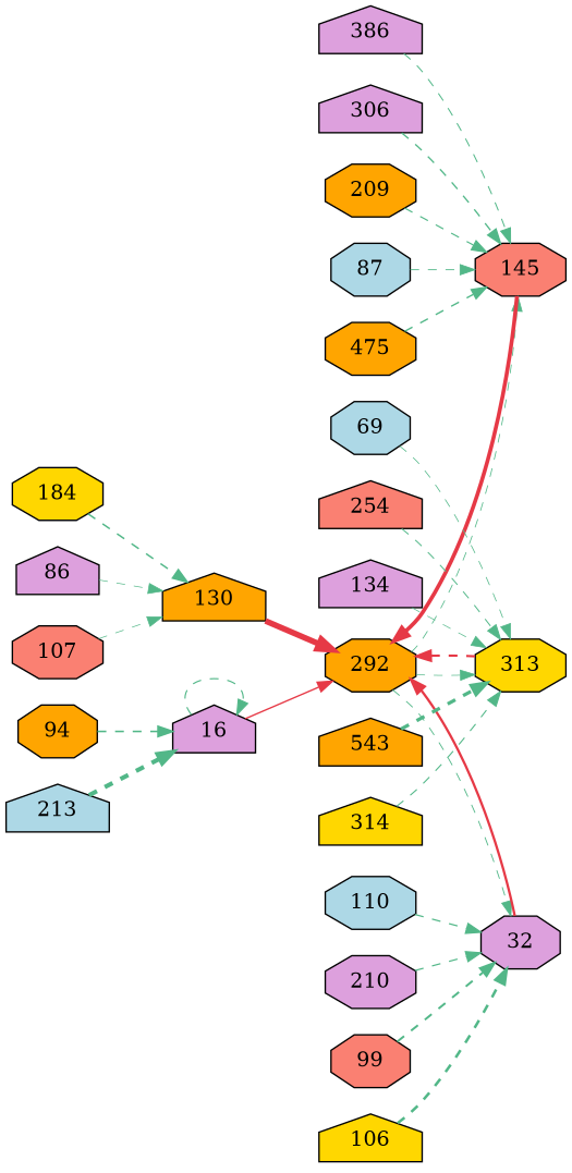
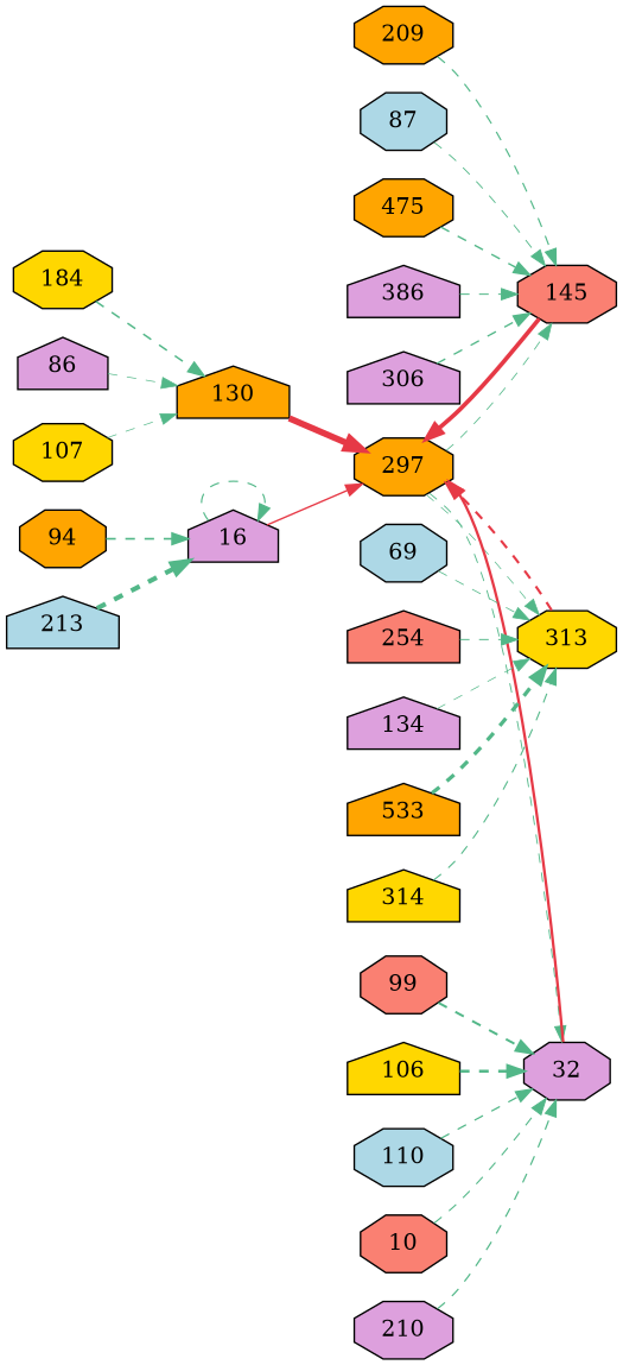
  digraph {
    rankdir=LR
    node [fillcolor=plum shape=octagon style=filled]
    edge [color="#52b788" penwidth=0.50 style=dashed]
    n1 [fillcolor=orange label=130 shape=house]
-   n2 [fillcolor=orange label=292]
+   n2 [fillcolor=orange label=297]
    n3 [fillcolor=salmon label=145]
    n4 [fillcolor=gold label=313]
    n5 [label=32]
    n6 [label=386 shape=house]
    n7 [label=134 shape=house]
+   n8 [fillcolor=salmon label=10]
    n9 [label=16 shape=house]
-   n10 [fillcolor=orange label=543 shape=house]
+   n10 [fillcolor=orange label=533 shape=house]
    n11 [fillcolor=gold label=184]
    n12 [fillcolor=gold label=314 shape=house]
    n13 [label=306 shape=house]
    n14 [fillcolor=lightblue label=69]
    n15 [fillcolor=orange label=209]
    n16 [label=210]
    n17 [fillcolor=lightblue label=213 shape=house]
    n18 [label=86 shape=house]
    n19 [fillcolor=lightblue label=87]
    n20 [fillcolor=orange label=475]
    n21 [fillcolor=orange label=94]
    n22 [fillcolor=salmon label=99]
    n23 [fillcolor=gold label=106 shape=house]
-   n24 [fillcolor=salmon label=107]
+   n24 [fillcolor=gold label=107]
    n25 [fillcolor=lightblue label=110]
    n26 [fillcolor=salmon label=254 shape=house]
    n1 -> n2 [color="#e63946" penwidth=4.00 style=""]
    n2 -> n3 [penwidth=0.58]
    n2 -> n4
    n2 -> n5 [penwidth=0.65]
    n3 -> n2 [color="#e63946" penwidth=2.67 style=""]
    n4 -> n2 [color="#e63946" penwidth=1.54]
    n5 -> n2 [color="#e63946" penwidth=1.67 style=""]
    n6 -> n3 [penwidth=0.74]
    n7 -> n4
+   n8 -> n5 [penwidth=0.79]
    n9 -> n2 [color="#e63946" penwidth=1.00 style=""]
    n9 -> n9 [penwidth=0.84]
    n10 -> n4 [penwidth=2.36]
    n11 -> n1 [penwidth=1.08]
    n12 -> n4 [penwidth=0.79]
    n13 -> n3 [penwidth=0.97]
    n14 -> n4 [penwidth=0.56]
    n15 -> n3 [penwidth=0.85]
    n16 -> n5 [penwidth=0.88]
    n17 -> n9 [penwidth=3.00]
    n18 -> n1
    n19 -> n3 [penwidth=0.65]
    n20 -> n3 [penwidth=1.01]
    n21 -> n9 [penwidth=1.16]
    n22 -> n5 [penwidth=1.44]
    n23 -> n5 [penwidth=1.85]
    n24 -> n1
    n25 -> n5 [penwidth=0.90]
    n26 -> n4 [penwidth=0.72]
  }
